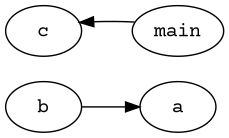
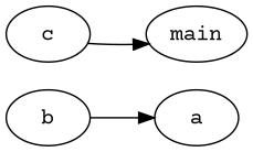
  digraph {
    fontname="Courier Prime"
    rankdir=LR
    node [flag=true fontname="Courier Prime"]
    edge [fontname="Courier Prime"]
    n1 [label=b]
    n2 [label=a]
    n3 [label=c]
    n4 [label=main]
    n1 -> n2
-   n4 -> n3
+   n3 -> n4
  }
